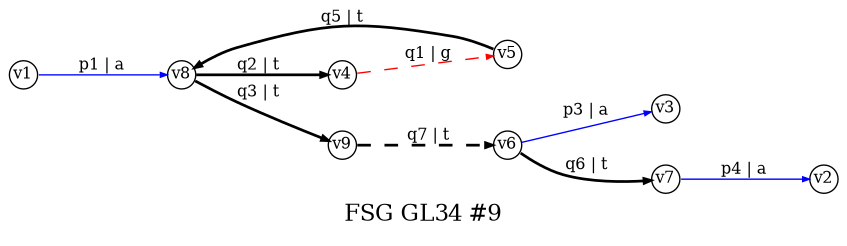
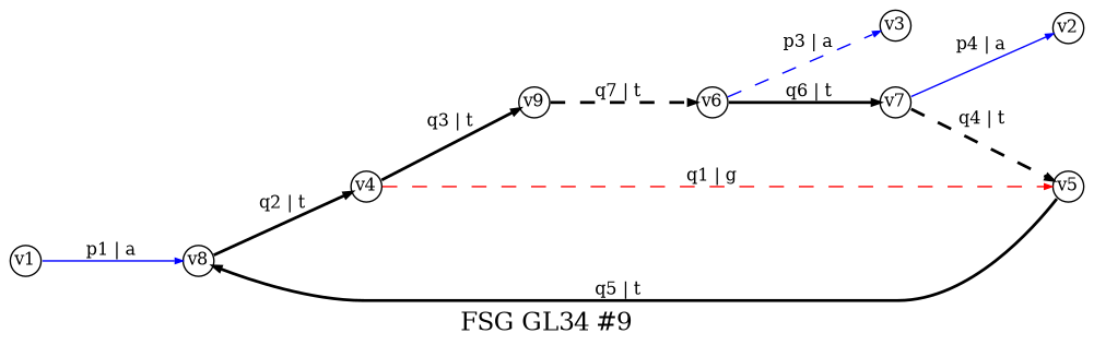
  digraph {
    fontsize=10
    label="FSG GL34 #9"
    noverlap=scale
    rankdir=LR
    node [fontsize=7 margin=0 penwidth=0.6 shape=circle]
    edge [arrowsize=0.3 color=black fontsize=7 penwidth=1.2 style=solid]
    v1 [height=0.01]
    v8 [height=0.01]
    v4 [height=0.01]
    v9 [height=0.01]
    v5 [height=0.01]
    v6 [height=0.01]
    v3 [height=0.01]
    v7 [height=0.01]
    v2 [height=0.01]
    v1 -> v8 [color=blue label="p1 | a" penwidth=0.6]
    v8 -> v4 [label="q2 | t"]
-   v8 -> v9 [label="q3 | t"]
+   v4 -> v9 [label="q3 | t"]
    v4 -> v5 [color=red label="q1 | g" penwidth=0.6 style=dashed]
    v9 -> v6 [label="q7 | t" style=dashed]
    v5 -> v8 [label="q5 | t"]
-   v6 -> v3 [color=blue label="p3 | a" penwidth=0.6]
+   v6 -> v3 [color=blue label="p3 | a" penwidth=0.6 style=dashed]
    v6 -> v7 [label="q6 | t"]
+   v7 -> v5 [label="q4 | t" style=dashed]
    v7 -> v2 [color=blue label="p4 | a" penwidth=0.6]
  }
